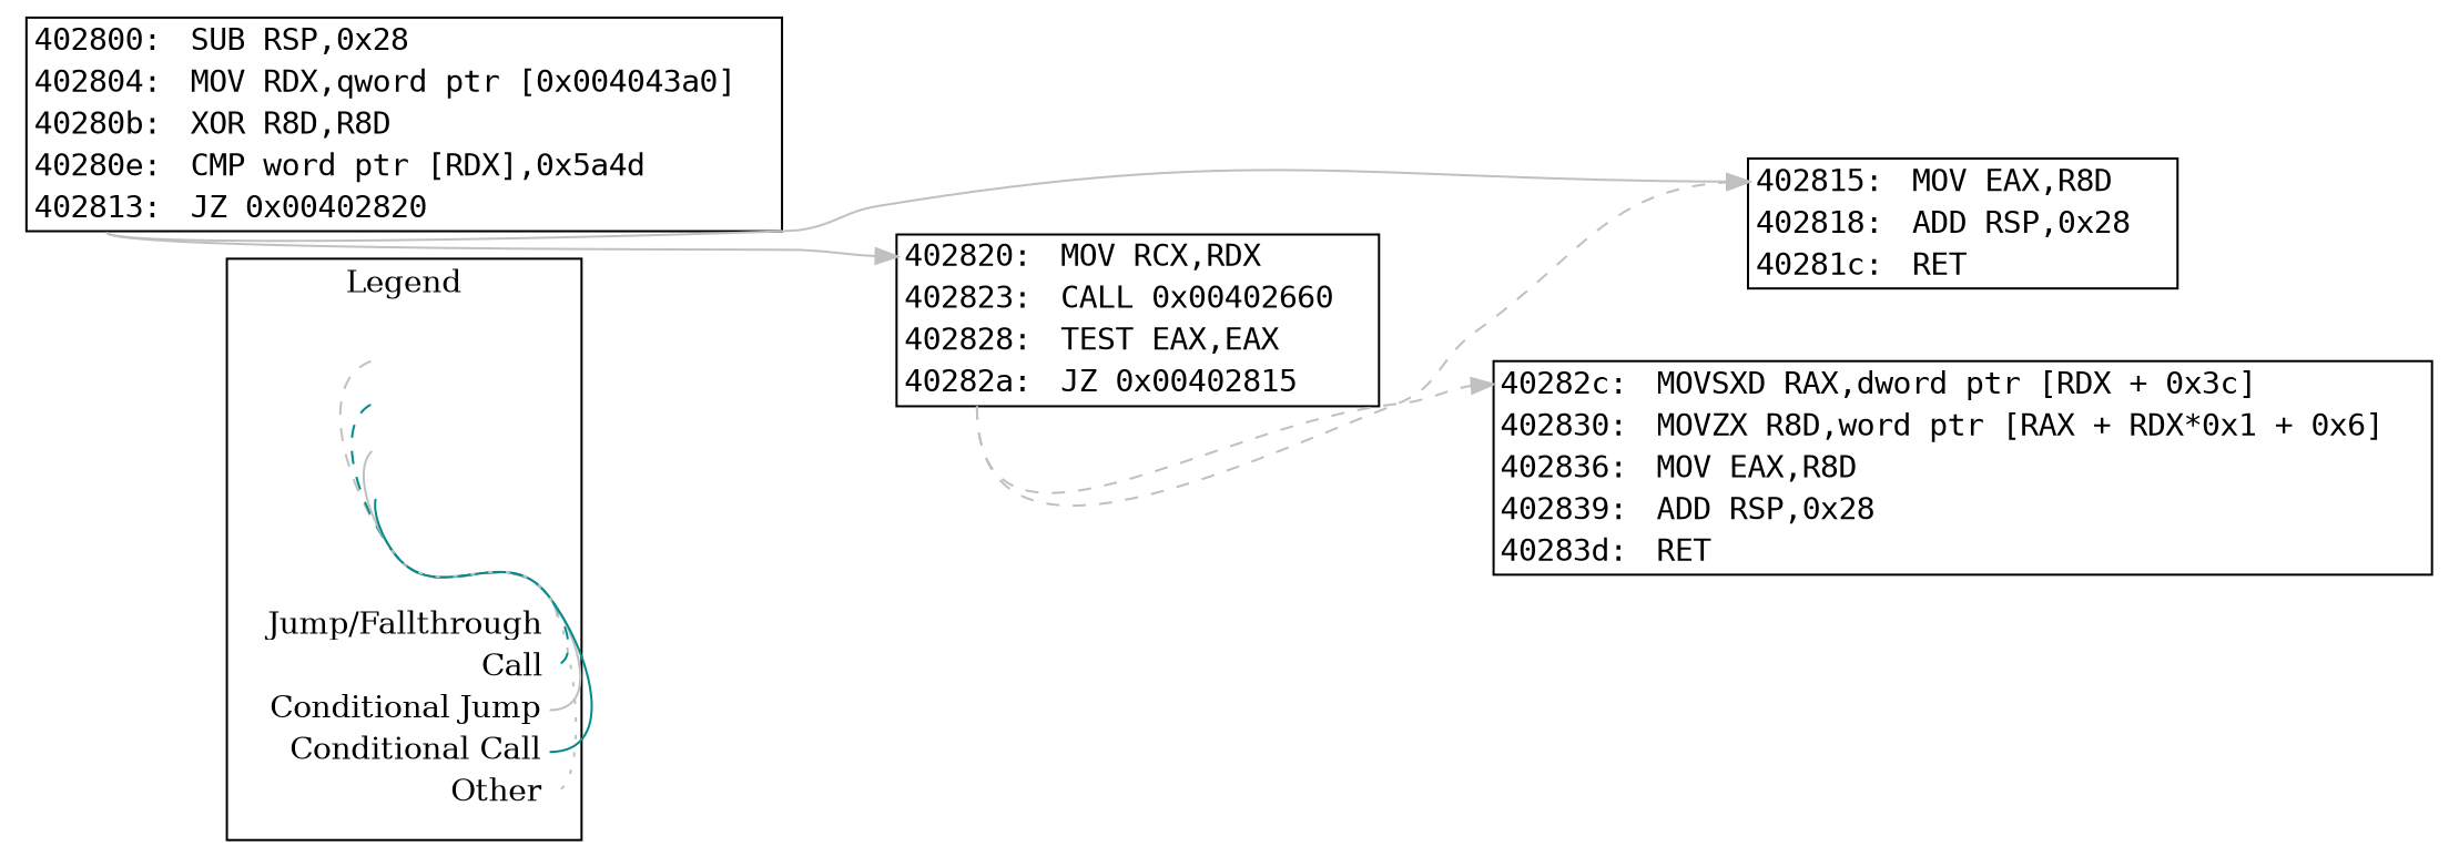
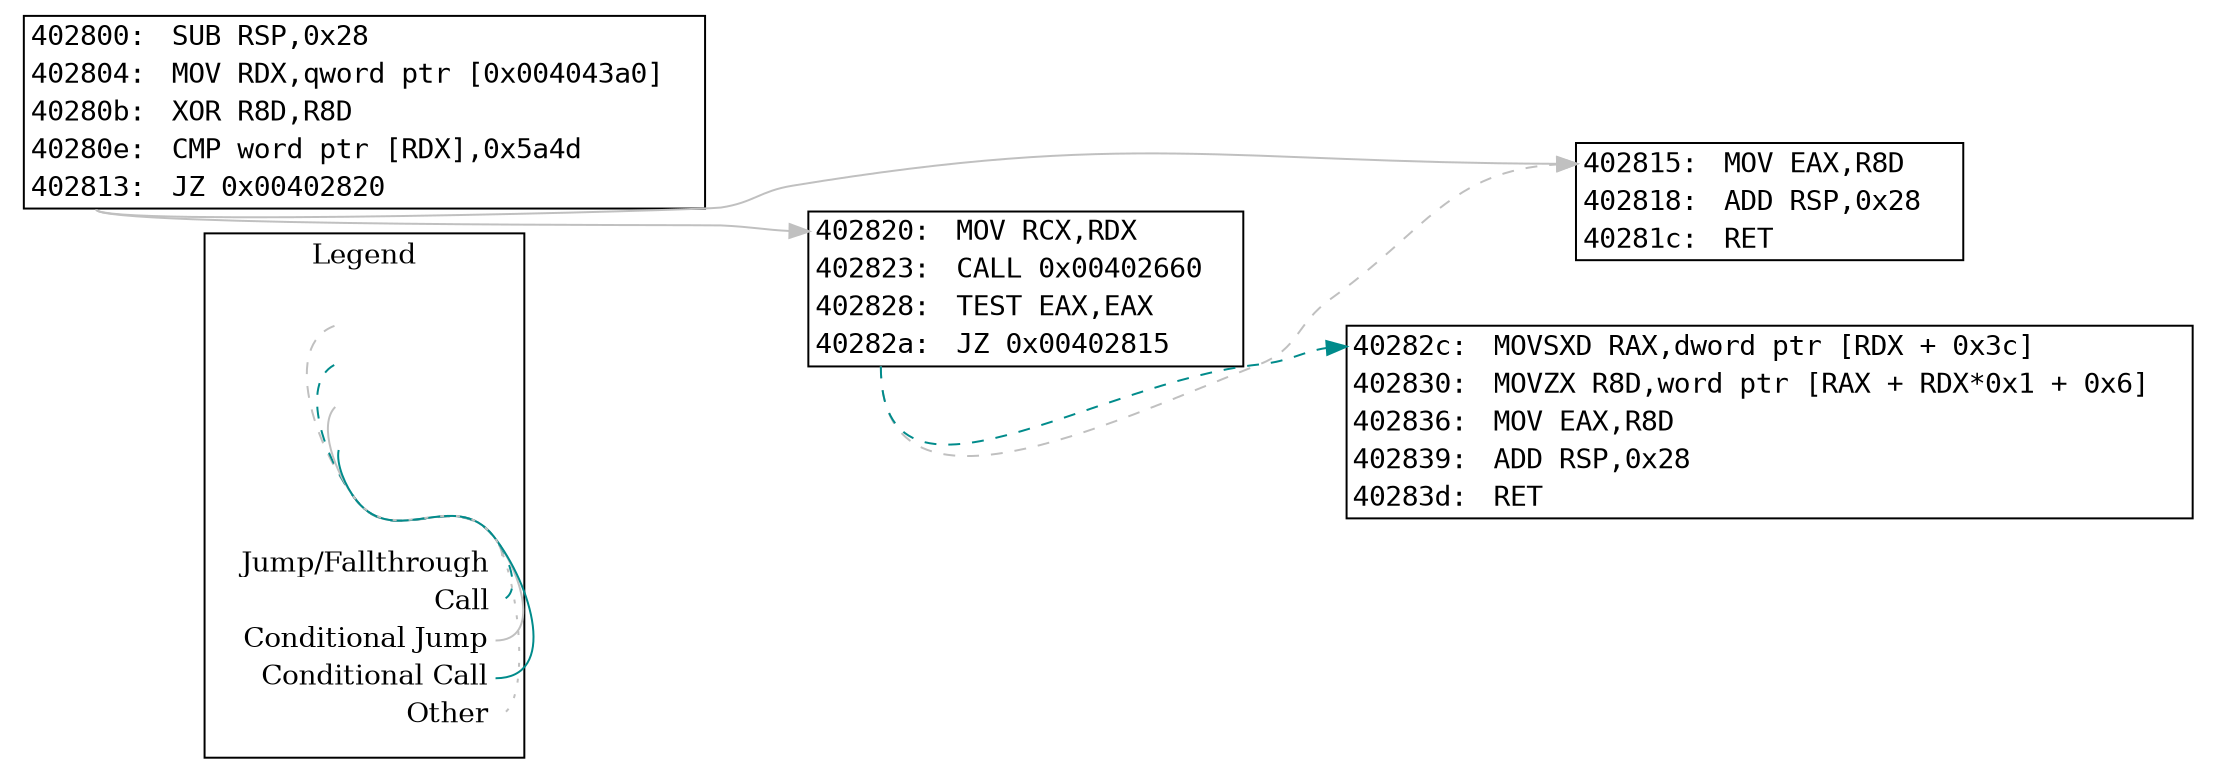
  digraph {
    newrank=true
    rankdir=LR
    node [shape=plaintext]
    edge [color=gray headport=insn_402815 style=dashed tailport=insn_402813]
    n1 [label=<<table border="0" cellpadding="2" cellspacing="0" cellborder="0">                   <tr><td align="right" port="i1">Jump/Fallthrough</td></tr>                   <tr><td align="right" port="i2">Call</td></tr>                   <tr><td align="right" port="i3">Conditional Jump</td></tr>                   <tr><td align="right" port="i4">Conditional Call</td></tr>                   <tr><td align="right" port="i5">Other</td></tr>                </table>>]
    n2 [label=<<table border="0" cellpadding="2" cellspacing="0" cellborder="0">                    <tr><td port="i1">&nbsp;</td></tr>                    <tr><td port="i2">&nbsp;</td></tr>                    <tr><td port="i3">&nbsp;</td></tr>                    <tr><td port="i4">&nbsp;</td></tr>                    <tr><td port="i5">&nbsp;</td></tr>                 </table>>]
    n3 [label=<     <TABLE BORDER="1" CELLBORDER="0" CELLSPACING="0">       <TR>         <TD PORT="insn_402800" ALIGN="RIGHT"><FONT FACE="monospace">402800: </FONT></TD>         <TD ALIGN="LEFT"><FONT FACE="monospace">SUB RSP,0x28</FONT></TD>         <TD>&nbsp;&nbsp;&nbsp;</TD> // for spacing       </TR>       <TR>         <TD PORT="insn_402804" ALIGN="RIGHT"><FONT FACE="monospace">402804: </FONT></TD>         <TD ALIGN="LEFT"><FONT FACE="monospace">MOV RDX,qword ptr [0x004043a0]</FONT></TD>         <TD>&nbsp;&nbsp;&nbsp;</TD> // for spacing       </TR>       <TR>         <TD PORT="insn_40280b" ALIGN="RIGHT"><FONT FACE="monospace">40280b: </FONT></TD>         <TD ALIGN="LEFT"><FONT FACE="monospace">XOR R8D,R8D</FONT></TD>         <TD>&nbsp;&nbsp;&nbsp;</TD> // for spacing       </TR>       <TR>         <TD PORT="insn_40280e" ALIGN="RIGHT"><FONT FACE="monospace">40280e: </FONT></TD>         <TD ALIGN="LEFT"><FONT FACE="monospace">CMP word ptr [RDX],0x5a4d</FONT></TD>         <TD>&nbsp;&nbsp;&nbsp;</TD> // for spacing       </TR>       <TR>         <TD PORT="insn_402813" ALIGN="RIGHT"><FONT FACE="monospace">402813: </FONT></TD>         <TD ALIGN="LEFT"><FONT FACE="monospace">JZ 0x00402820</FONT></TD>         <TD>&nbsp;&nbsp;&nbsp;</TD> // for spacing       </TR>     </TABLE>>]
    n4 [label=<     <TABLE BORDER="1" CELLBORDER="0" CELLSPACING="0">       <TR>         <TD PORT="insn_402815" ALIGN="RIGHT"><FONT FACE="monospace">402815: </FONT></TD>         <TD ALIGN="LEFT"><FONT FACE="monospace">MOV EAX,R8D</FONT></TD>         <TD>&nbsp;&nbsp;&nbsp;</TD> // for spacing       </TR>       <TR>         <TD PORT="insn_402818" ALIGN="RIGHT"><FONT FACE="monospace">402818: </FONT></TD>         <TD ALIGN="LEFT"><FONT FACE="monospace">ADD RSP,0x28</FONT></TD>         <TD>&nbsp;&nbsp;&nbsp;</TD> // for spacing       </TR>       <TR>         <TD PORT="insn_40281c" ALIGN="RIGHT"><FONT FACE="monospace">40281c: </FONT></TD>         <TD ALIGN="LEFT"><FONT FACE="monospace">RET</FONT></TD>         <TD>&nbsp;&nbsp;&nbsp;</TD> // for spacing       </TR>     </TABLE>>]
    n5 [label=<     <TABLE BORDER="1" CELLBORDER="0" CELLSPACING="0">       <TR>         <TD PORT="insn_402820" ALIGN="RIGHT"><FONT FACE="monospace">402820: </FONT></TD>         <TD ALIGN="LEFT"><FONT FACE="monospace">MOV RCX,RDX</FONT></TD>         <TD>&nbsp;&nbsp;&nbsp;</TD> // for spacing       </TR>       <TR>         <TD PORT="insn_402823" ALIGN="RIGHT"><FONT FACE="monospace">402823: </FONT></TD>         <TD ALIGN="LEFT"><FONT FACE="monospace">CALL 0x00402660</FONT></TD>         <TD>&nbsp;&nbsp;&nbsp;</TD> // for spacing       </TR>       <TR>         <TD PORT="insn_402828" ALIGN="RIGHT"><FONT FACE="monospace">402828: </FONT></TD>         <TD ALIGN="LEFT"><FONT FACE="monospace">TEST EAX,EAX</FONT></TD>         <TD>&nbsp;&nbsp;&nbsp;</TD> // for spacing       </TR>       <TR>         <TD PORT="insn_40282a" ALIGN="RIGHT"><FONT FACE="monospace">40282a: </FONT></TD>         <TD ALIGN="LEFT"><FONT FACE="monospace">JZ 0x00402815</FONT></TD>         <TD>&nbsp;&nbsp;&nbsp;</TD> // for spacing       </TR>     </TABLE>>]
    n6 [label=<     <TABLE BORDER="1" CELLBORDER="0" CELLSPACING="0">       <TR>         <TD PORT="insn_40282c" ALIGN="RIGHT"><FONT FACE="monospace">40282c: </FONT></TD>         <TD ALIGN="LEFT"><FONT FACE="monospace">MOVSXD RAX,dword ptr [RDX + 0x3c]</FONT></TD>         <TD>&nbsp;&nbsp;&nbsp;</TD> // for spacing       </TR>       <TR>         <TD PORT="insn_402830" ALIGN="RIGHT"><FONT FACE="monospace">402830: </FONT></TD>         <TD ALIGN="LEFT"><FONT FACE="monospace">MOVZX R8D,word ptr [RAX + RDX*0x1 + 0x6]</FONT></TD>         <TD>&nbsp;&nbsp;&nbsp;</TD> // for spacing       </TR>       <TR>         <TD PORT="insn_402836" ALIGN="RIGHT"><FONT FACE="monospace">402836: </FONT></TD>         <TD ALIGN="LEFT"><FONT FACE="monospace">MOV EAX,R8D</FONT></TD>         <TD>&nbsp;&nbsp;&nbsp;</TD> // for spacing       </TR>       <TR>         <TD PORT="insn_402839" ALIGN="RIGHT"><FONT FACE="monospace">402839: </FONT></TD>         <TD ALIGN="LEFT"><FONT FACE="monospace">ADD RSP,0x28</FONT></TD>         <TD>&nbsp;&nbsp;&nbsp;</TD> // for spacing       </TR>       <TR>         <TD PORT="insn_40283d" ALIGN="RIGHT"><FONT FACE="monospace">40283d: </FONT></TD>         <TD ALIGN="LEFT"><FONT FACE="monospace">RET</FONT></TD>         <TD>&nbsp;&nbsp;&nbsp;</TD> // for spacing       </TR>     </TABLE>>]
    subgraph cluster_1 {
      label=Legend
      rank=same
      n1
      n2
    }
    n1 -> n2 [headport="i1:w" tailport="i1:e"]
    n1 -> n2 [color=cyan4 headport="i2:w" tailport="i2:e"]
    n1 -> n2 [headport="i3:w" tailport="i3:e" style=""]
    n1 -> n2 [color=cyan4 headport="i4:w" tailport="i4:e" style=""]
    n1 -> n2 [headport="i5:w" style=dotted tailport="i5:e"]
    n3 -> n4 [style=solid]
    n3 -> n5 [headport=insn_402820 style=solid]
    n5 -> n4 [tailport=insn_40282a]
-   n5 -> n6 [headport=insn_40282c tailport=insn_40282a]
+   n5 -> n6 [color=cyan4 headport=insn_40282c tailport=insn_40282a]
  }
